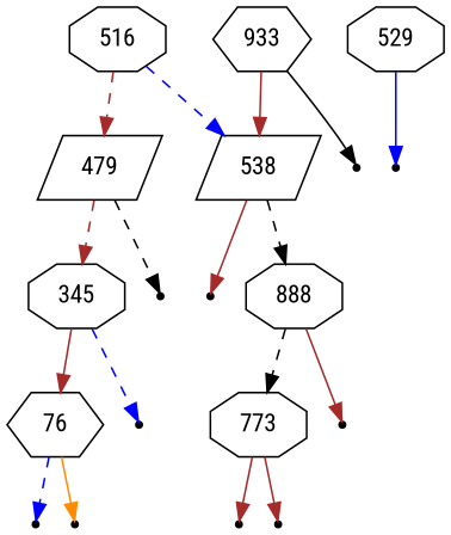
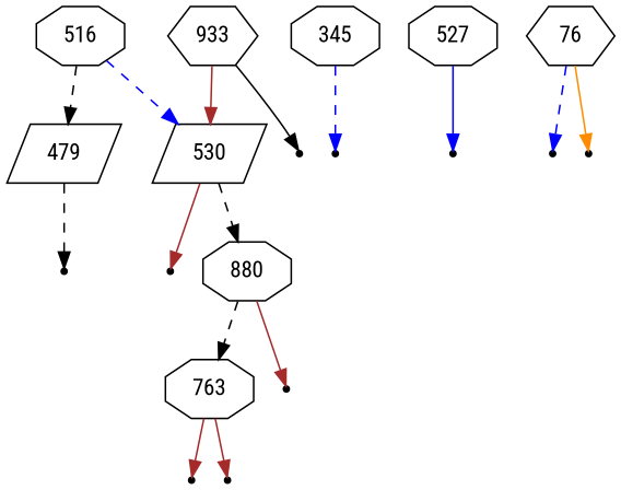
  digraph {
    fontname="Roboto Condensed"
    node [fontname="Roboto Condensed" shape=point]
    edge [color=brown fontname="Roboto Condensed" style=solid]
    516 [shape=octagon]
    479 [shape=parallelogram]
-   538 [shape=parallelogram]
+   538 [shape=parallelogram label=530]
    345 [shape=octagon]
    null14
-   529 [shape=octagon]
+   529 [shape=octagon label=527]
    null15
    76 [shape=hexagon]
    null13
    null11
    null12
    933 [shape=hexagon]
    null20
    null16
-   888 [shape=octagon]
-   773 [shape=octagon]
+   888 [shape=octagon label=880]
+   773 [shape=octagon label=763]
    null19
    null17
    null18
-   516 -> 479 [style=dashed]
+   516 -> 479 [color=black style=dashed]
    516 -> 538 [color=blue style=dashed]
-   479 -> 345 [style=dashed]
    479 -> null14 [color=black style=dashed]
    538 -> null16
    538 -> 888 [color=black style=dashed]
-   345 -> 76
    345 -> null13 [color=blue style=dashed]
    529 -> null15 [color=blue]
    76 -> null11 [color=blue style=dashed]
    76 -> null12 [color=darkorange]
    933 -> 538
    933 -> null20 [color=black]
    888 -> 773 [color=black style=dashed]
    888 -> null19
    773 -> null17
    773 -> null18
  }
